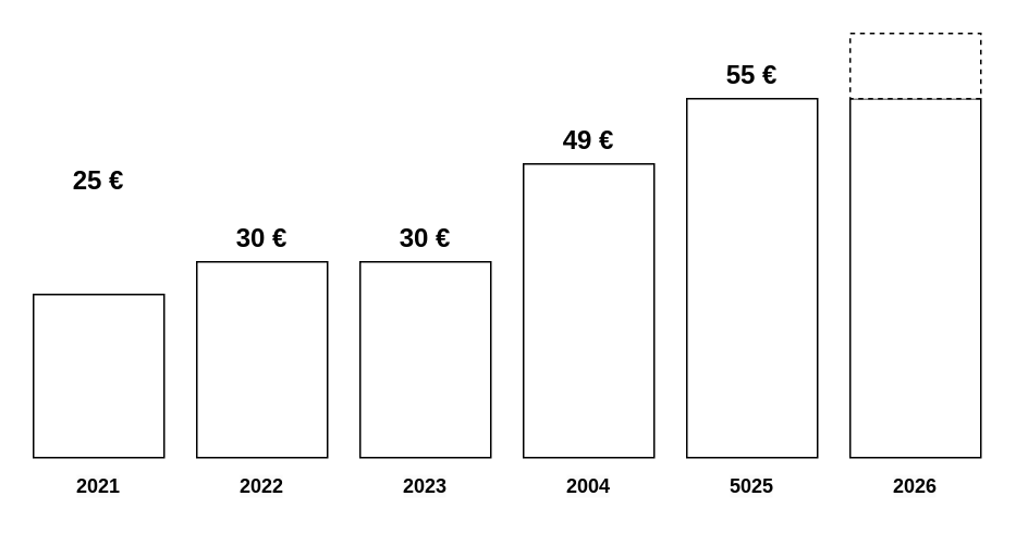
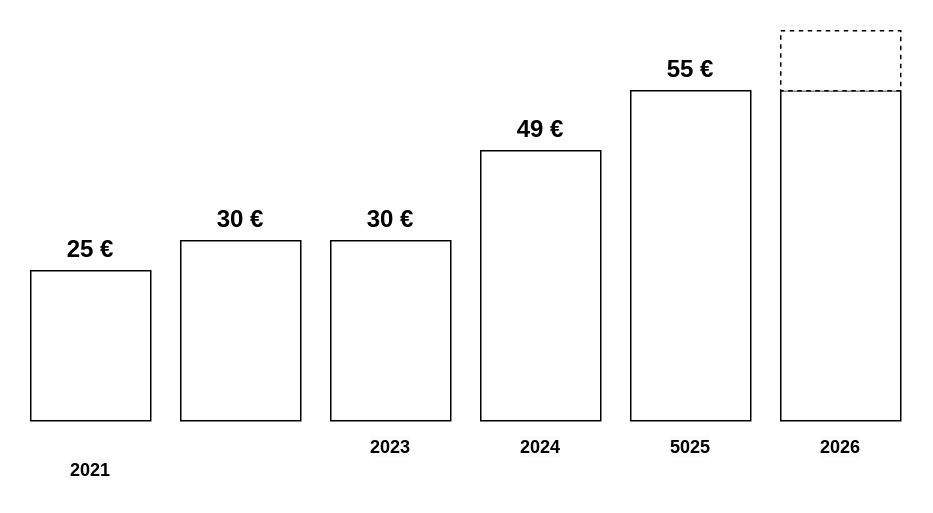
  <mxCell id="0" />
  <mxCell id="1" parent="0" />
  <mxCell id="2" value="" style="rounded=0;whiteSpace=wrap;html=1;fontStyle=1" vertex="1" parent="1"><mxGeometry x="20" y="180" width="80" height="100" as="geometry" /></mxCell>
  <mxCell id="3" value="" style="rounded=0;whiteSpace=wrap;html=1;fontStyle=1" vertex="1" parent="1"><mxGeometry x="120" y="160" width="80" height="120" as="geometry" /></mxCell>
  <mxCell id="4" value="" style="rounded=0;whiteSpace=wrap;html=1;fontStyle=1" vertex="1" parent="1"><mxGeometry x="220" y="160" width="80" height="120" as="geometry" /></mxCell>
  <mxCell id="5" value="" style="rounded=0;whiteSpace=wrap;html=1;fontStyle=1" vertex="1" parent="1"><mxGeometry x="320" y="100" width="80" height="180" as="geometry" /></mxCell>
  <mxCell id="6" value="" style="rounded=0;whiteSpace=wrap;html=1;fontStyle=1" vertex="1" parent="1"><mxGeometry x="420" y="60" width="80" height="220" as="geometry" /></mxCell>
- <mxCell id="7" value="&lt;b&gt;25 €&lt;/b&gt;" style="text;html=1;strokeColor=none;fillColor=none;align=center;verticalAlign=middle;whiteSpace=wrap;rounded=0;fontSize=16;" vertex="1" parent="1"><mxGeometry x="30" y="95" width="60" height="30" as="geometry" /></mxCell>
+ <mxCell id="7" value="&lt;b&gt;25 €&lt;/b&gt;" style="text;html=1;strokeColor=none;fillColor=none;align=center;verticalAlign=middle;whiteSpace=wrap;rounded=0;fontSize=16;" vertex="1" parent="1"><mxGeometry x="30" y="150" width="60" height="30" as="geometry" /></mxCell>
  <mxCell id="8" value="&lt;b&gt;30 €&lt;/b&gt;" style="text;html=1;strokeColor=none;fillColor=none;align=center;verticalAlign=middle;whiteSpace=wrap;rounded=0;fontSize=16;" vertex="1" parent="1"><mxGeometry x="130" y="130" width="60" height="30" as="geometry" /></mxCell>
  <mxCell id="9" value="&lt;b&gt;30 €&lt;/b&gt;" style="text;html=1;strokeColor=none;fillColor=none;align=center;verticalAlign=middle;whiteSpace=wrap;rounded=0;fontSize=16;" vertex="1" parent="1"><mxGeometry x="230" y="130" width="60" height="30" as="geometry" /></mxCell>
  <mxCell id="10" value="&lt;b&gt;49 €&lt;/b&gt;" style="text;html=1;strokeColor=none;fillColor=none;align=center;verticalAlign=middle;whiteSpace=wrap;rounded=0;fontSize=16;" vertex="1" parent="1"><mxGeometry x="330" y="70" width="60" height="30" as="geometry" /></mxCell>
  <mxCell id="11" value="&lt;b&gt;55 €&lt;/b&gt;" style="text;html=1;strokeColor=none;fillColor=none;align=center;verticalAlign=middle;whiteSpace=wrap;rounded=0;fontSize=16;" vertex="1" parent="1"><mxGeometry x="430" y="30" width="60" height="30" as="geometry" /></mxCell>
  <mxCell id="12" value="" style="rounded=0;whiteSpace=wrap;html=1;fontStyle=1" vertex="1" parent="1"><mxGeometry x="520" y="60" width="80" height="220" as="geometry" /></mxCell>
  <mxCell id="13" value="" style="rounded=0;whiteSpace=wrap;html=1;dashed=1;" vertex="1" parent="1"><mxGeometry x="520" y="20" width="80" height="40" as="geometry" /></mxCell>
- <mxCell id="14" value="&lt;meta charset=&quot;utf-8&quot;&gt;&lt;span style=&quot;color: rgb(0, 0, 0); font-family: Helvetica; font-size: 12px; font-style: normal; font-variant-ligatures: normal; font-variant-caps: normal; font-weight: 700; letter-spacing: normal; orphans: 2; text-indent: 0px; text-transform: none; widows: 2; word-spacing: 0px; -webkit-text-stroke-width: 0px; background-color: rgb(251, 251, 251); text-decoration-thickness: initial; text-decoration-style: initial; text-decoration-color: initial; float: none; display: inline !important;&quot;&gt;2021&lt;/span&gt;" style="text;whiteSpace=wrap;html=1;fontSize=16;align=center;" vertex="1" parent="1"><mxGeometry x="30" y="280" width="60" height="40" as="geometry" /></mxCell>
- <mxCell id="15" value="&lt;span style=&quot;color: rgb(0, 0, 0); font-family: Helvetica; font-size: 12px; font-style: normal; font-variant-ligatures: normal; font-variant-caps: normal; font-weight: 700; letter-spacing: normal; orphans: 2; text-indent: 0px; text-transform: none; widows: 2; word-spacing: 0px; -webkit-text-stroke-width: 0px; background-color: rgb(251, 251, 251); text-decoration-thickness: initial; text-decoration-style: initial; text-decoration-color: initial; float: none; display: inline !important;&quot;&gt;2022&lt;/span&gt;" style="text;whiteSpace=wrap;html=1;fontSize=16;align=center;" vertex="1" parent="1"><mxGeometry x="130" y="280" width="60" height="40" as="geometry" /></mxCell>
+ <mxCell id="14" value="&lt;meta charset=&quot;utf-8&quot;&gt;&lt;span style=&quot;color: rgb(0, 0, 0); font-family: Helvetica; font-size: 12px; font-style: normal; font-variant-ligatures: normal; font-variant-caps: normal; font-weight: 700; letter-spacing: normal; orphans: 2; text-indent: 0px; text-transform: none; widows: 2; word-spacing: 0px; -webkit-text-stroke-width: 0px; background-color: rgb(251, 251, 251); text-decoration-thickness: initial; text-decoration-style: initial; text-decoration-color: initial; float: none; display: inline !important;&quot;&gt;2021&lt;/span&gt;" style="text;whiteSpace=wrap;html=1;fontSize=16;align=center;" vertex="1" parent="1"><mxGeometry x="30" y="295" width="60" height="40" as="geometry" /></mxCell>
  <mxCell id="16" value="&lt;span style=&quot;color: rgb(0, 0, 0); font-family: Helvetica; font-size: 12px; font-style: normal; font-variant-ligatures: normal; font-variant-caps: normal; font-weight: 700; letter-spacing: normal; orphans: 2; text-indent: 0px; text-transform: none; widows: 2; word-spacing: 0px; -webkit-text-stroke-width: 0px; background-color: rgb(251, 251, 251); text-decoration-thickness: initial; text-decoration-style: initial; text-decoration-color: initial; float: none; display: inline !important;&quot;&gt;2023&lt;/span&gt;" style="text;whiteSpace=wrap;html=1;fontSize=16;align=center;" vertex="1" parent="1"><mxGeometry x="230" y="280" width="60" height="40" as="geometry" /></mxCell>
- <mxCell id="17" value="&lt;span style=&quot;color: rgb(0, 0, 0); font-family: Helvetica; font-size: 12px; font-style: normal; font-variant-ligatures: normal; font-variant-caps: normal; font-weight: 700; letter-spacing: normal; orphans: 2; text-indent: 0px; text-transform: none; widows: 2; word-spacing: 0px; -webkit-text-stroke-width: 0px; background-color: rgb(251, 251, 251); text-decoration-thickness: initial; text-decoration-style: initial; text-decoration-color: initial; float: none; display: inline !important;&quot;&gt;2004&lt;/span&gt;" style="text;whiteSpace=wrap;html=1;fontSize=16;align=center;" vertex="1" parent="1"><mxGeometry x="330" y="280" width="60" height="40" as="geometry" /></mxCell>
+ <mxCell id="17" value="&lt;span style=&quot;color: rgb(0, 0, 0); font-family: Helvetica; font-size: 12px; font-style: normal; font-variant-ligatures: normal; font-variant-caps: normal; font-weight: 700; letter-spacing: normal; orphans: 2; text-indent: 0px; text-transform: none; widows: 2; word-spacing: 0px; -webkit-text-stroke-width: 0px; background-color: rgb(251, 251, 251); text-decoration-thickness: initial; text-decoration-style: initial; text-decoration-color: initial; float: none; display: inline !important;&quot;&gt;2024&lt;/span&gt;" style="text;whiteSpace=wrap;html=1;fontSize=16;align=center;" vertex="1" parent="1"><mxGeometry x="330" y="280" width="60" height="40" as="geometry" /></mxCell>
  <mxCell id="18" value="&lt;span style=&quot;color: rgb(0, 0, 0); font-family: Helvetica; font-size: 12px; font-style: normal; font-variant-ligatures: normal; font-variant-caps: normal; font-weight: 700; letter-spacing: normal; orphans: 2; text-indent: 0px; text-transform: none; widows: 2; word-spacing: 0px; -webkit-text-stroke-width: 0px; background-color: rgb(251, 251, 251); text-decoration-thickness: initial; text-decoration-style: initial; text-decoration-color: initial; float: none; display: inline !important;&quot;&gt;5025&lt;/span&gt;" style="text;whiteSpace=wrap;html=1;fontSize=16;align=center;" vertex="1" parent="1"><mxGeometry x="430" y="280" width="60" height="40" as="geometry" /></mxCell>
  <mxCell id="19" value="&lt;span style=&quot;color: rgb(0, 0, 0); font-family: Helvetica; font-size: 12px; font-style: normal; font-variant-ligatures: normal; font-variant-caps: normal; font-weight: 700; letter-spacing: normal; orphans: 2; text-indent: 0px; text-transform: none; widows: 2; word-spacing: 0px; -webkit-text-stroke-width: 0px; background-color: rgb(251, 251, 251); text-decoration-thickness: initial; text-decoration-style: initial; text-decoration-color: initial; float: none; display: inline !important;&quot;&gt;2026&lt;/span&gt;" style="text;whiteSpace=wrap;html=1;fontSize=16;align=center;" vertex="1" parent="1"><mxGeometry x="530" y="280" width="60" height="40" as="geometry" /></mxCell>
